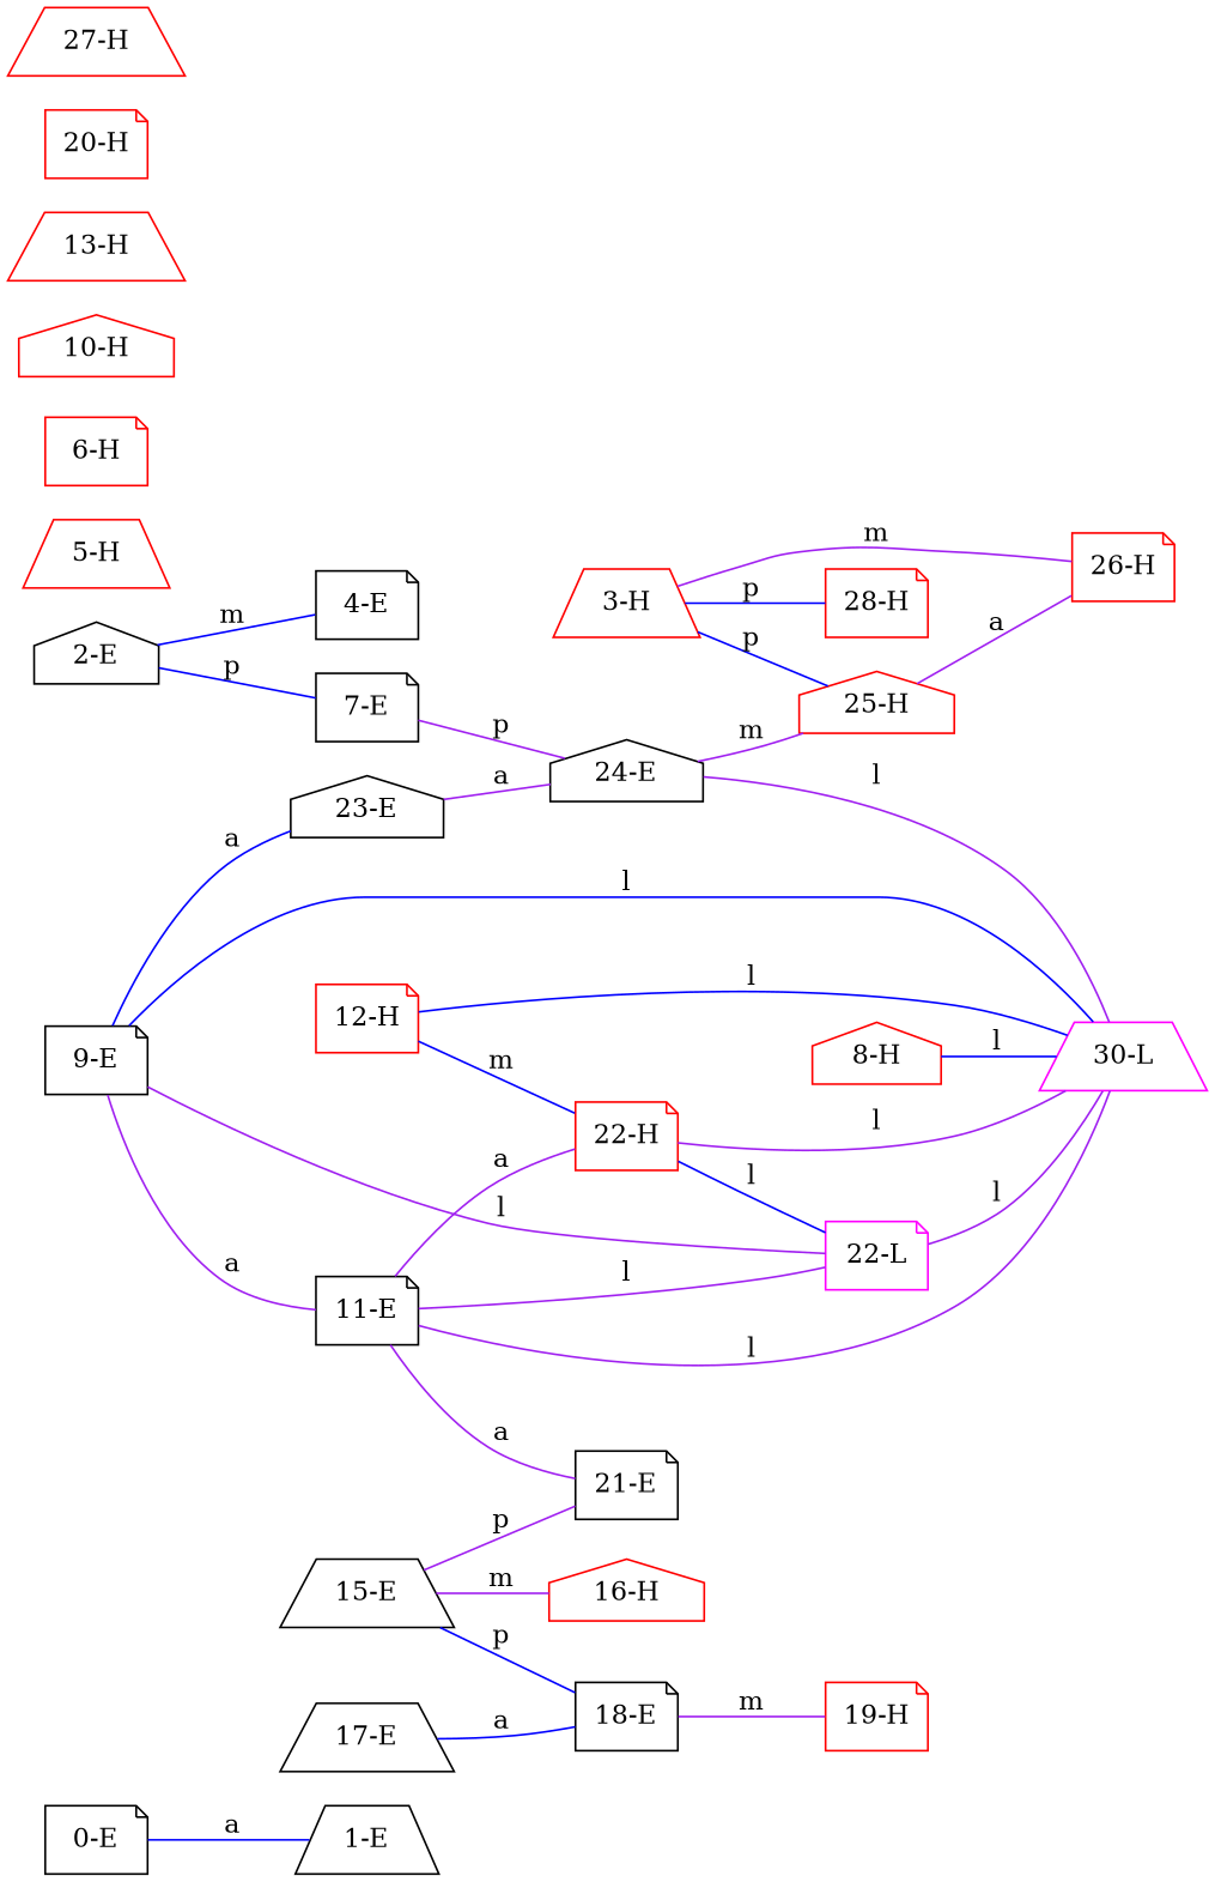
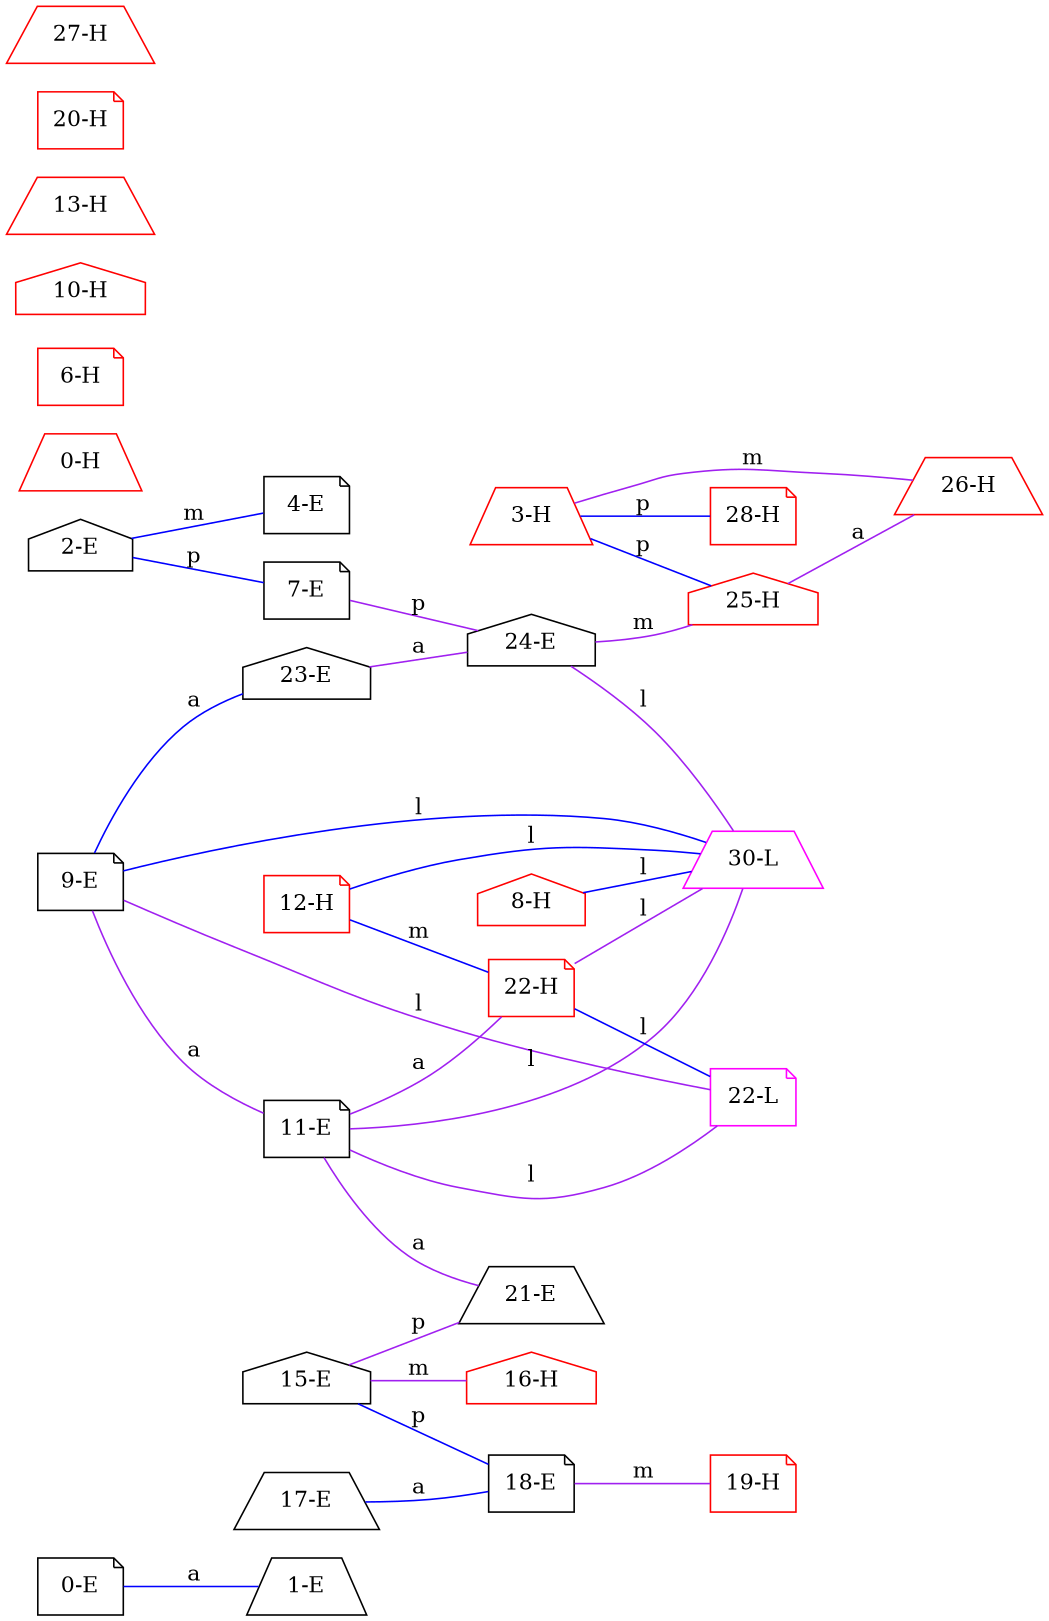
  graph {
    rankdir=LR
    node [color=red shape=note]
    edge [color=purple]
    n1 [color=black label="0-E"]
    n2 [color=black label="1-E" shape=trapezium]
    n3 [color=black label="2-E" shape=house]
    n4 [color=black label="4-E"]
    n5 [color=black label="7-E"]
    n6 [color=black label="24-E" shape=house]
    n7 [label="3-H" shape=trapezium]
    n8 [label="25-H" shape=house]
-   n9 [label="26-H"]
+   n9 [label="26-H" shape=trapezium]
    n10 [label="28-H"]
-   n11 [label="5-H" shape=trapezium]
+   n11 [label="0-H" shape=trapezium]
    n12 [label="6-H"]
    n13 [color=magenta label="30-L" shape=trapezium]
    n14 [label="8-H" shape=house]
    n15 [color=black label="9-E"]
    n16 [color=black label="11-E"]
    n17 [color=black label="23-E" shape=house]
    n18 [color=magenta label="22-L"]
-   n19 [color=black label="21-E"]
+   n19 [color=black label="21-E" shape=trapezium]
    n20 [label="22-H"]
    n21 [label="10-H" shape=house]
    n22 [label="12-H"]
    n23 [label="13-H" shape=trapezium]
    n24 [label="16-H" shape=house]
-   n25 [color=black label="15-E" shape=trapezium]
+   n25 [color=black label="15-E" shape=house]
    n26 [color=black label="18-E"]
    n27 [label="19-H"]
    n28 [color=black label="17-E" shape=trapezium]
    n29 [label="20-H"]
    n30 [label="27-H" shape=trapezium]
    n1 -- n2 [color=blue label=a]
    n3 -- n4 [color=blue label=m]
    n3 -- n5 [color=blue label=p]
    n5 -- n6 [label=p]
    n6 -- n8 [label=m]
    n6 -- n13 [label=l]
    n7 -- n8 [color=blue label=p]
    n7 -- n9 [label=m]
    n7 -- n10 [color=blue label=p]
    n8 -- n9 [label=a]
    n14 -- n13 [color=blue label=l]
    n15 -- n13 [color=blue label=l]
    n15 -- n16 [label=a]
    n15 -- n17 [color=blue label=a]
    n15 -- n18 [label=l]
    n16 -- n13 [label=l]
    n16 -- n18 [label=l]
    n16 -- n19 [label=a]
    n16 -- n20 [label=a]
    n17 -- n6 [label=a]
-   n18 -- n13 [label=l]
    n20 -- n13 [label=l]
    n20 -- n18 [color=blue label=l]
    n22 -- n13 [color=blue label=l]
    n22 -- n20 [color=blue label=m]
    n25 -- n19 [label=p]
    n25 -- n24 [label=m]
    n25 -- n26 [color=blue label=p]
    n26 -- n27 [label=m]
    n28 -- n26 [color=blue label=a]
  }
